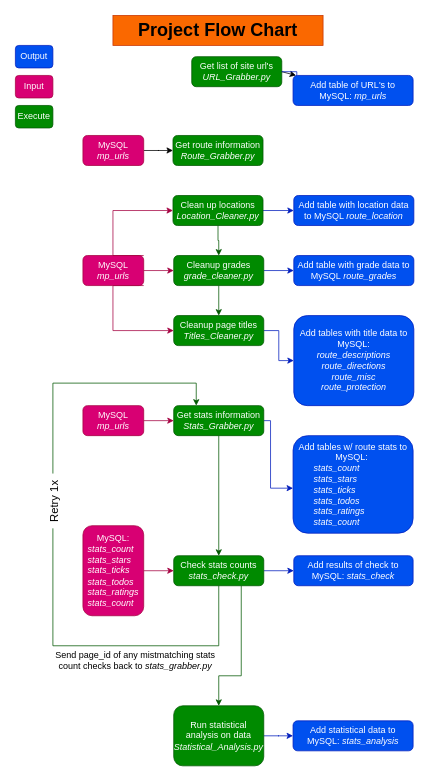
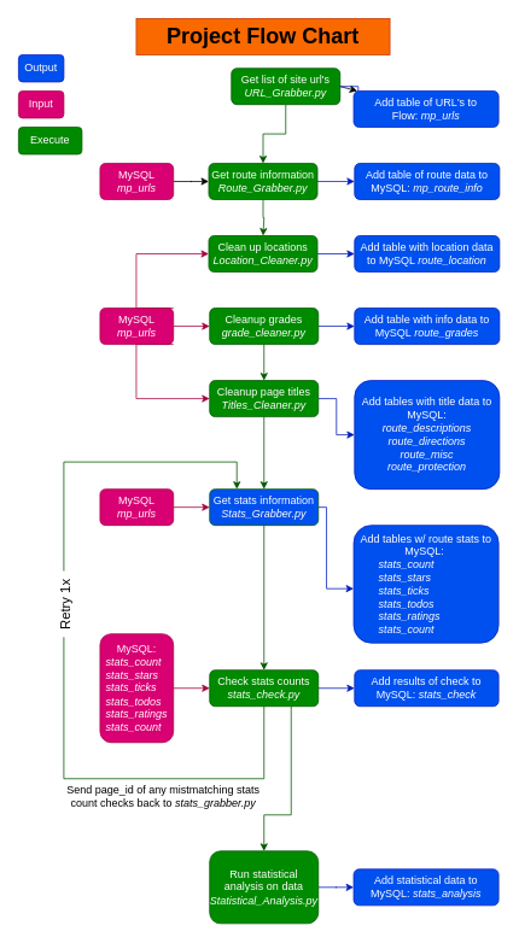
  <mxCell id="0" />
  <mxCell id="1" parent="0" />
+ <mxCell id="2" value="" style="edgeStyle=orthogonalEdgeStyle;rounded=0;orthogonalLoop=1;jettySize=auto;html=1;fillColor=#008a00;strokeColor=#005700;" edge="1" parent="1" source="3" target="13"><mxGeometry relative="1" as="geometry" /></mxCell>
  <mxCell id="3" value="Get list of site url's&lt;br&gt;&lt;i&gt;URL_Grabber.py&lt;/i&gt;" style="rounded=1;whiteSpace=wrap;html=1;fontSize=12;glass=0;strokeWidth=1;shadow=0;strokeColor=#005700;fillColor=#008a00;fontColor=#ffffff;" vertex="1" parent="1"><mxGeometry x="255" y="75" width="120" height="40" as="geometry" /></mxCell>
  <mxCell id="4" value="" style="endArrow=classic;html=1;rounded=0;exitX=1;exitY=0.5;exitDx=0;exitDy=0;" edge="1" parent="1" source="3" target="20"><mxGeometry width="50" height="50" relative="1" as="geometry"><mxPoint x="400" y="145" as="sourcePoint" /><mxPoint x="380" y="120" as="targetPoint" /></mxGeometry></mxCell>
  <mxCell id="5" value="" style="edgeStyle=orthogonalEdgeStyle;rounded=0;orthogonalLoop=1;jettySize=auto;html=1;strokeColor=#001DBC;fillColor=#0050ef;" edge="1" parent="1" source="7" target="16"><mxGeometry relative="1" as="geometry"><Array as="points"><mxPoint x="360" y="560" /><mxPoint x="360" y="650" /></Array></mxGeometry></mxCell>
  <mxCell id="6" value="" style="edgeStyle=orthogonalEdgeStyle;rounded=0;orthogonalLoop=1;jettySize=auto;html=1;strokeColor=#005700;fillColor=#008a00;" edge="1" parent="1" source="7" target="18"><mxGeometry relative="1" as="geometry" /></mxCell>
- <mxCell id="7" value="Get stats information&lt;br&gt;&lt;i&gt;Stats_Grabber.py&lt;/i&gt;" style="rounded=1;whiteSpace=wrap;html=1;strokeColor=#005700;fillColor=#008a00;fontColor=#ffffff;" vertex="1" parent="1"><mxGeometry x="231" y="540" width="120" height="40" as="geometry" /></mxCell>
+ <mxCell id="7" value="Get stats information&lt;br&gt;&lt;i&gt;Stats_Grabber.py&lt;/i&gt;" style="rounded=1;whiteSpace=wrap;html=1;strokeColor=#005700;fillColor=#0050ef;fontColor=#ffffff;" vertex="1" parent="1"><mxGeometry x="231" y="540" width="120" height="40" as="geometry" /></mxCell>
  <mxCell id="8" value="" style="edgeStyle=orthogonalEdgeStyle;rounded=0;orthogonalLoop=1;jettySize=auto;html=1;" edge="1" parent="1" source="9" target="13"><mxGeometry relative="1" as="geometry" /></mxCell>
  <mxCell id="9" value="MySQL&lt;br&gt;&lt;i&gt;mp_urls&lt;/i&gt;" style="rounded=1;whiteSpace=wrap;html=1;fillColor=#d80073;strokeColor=#A50040;fontColor=#ffffff;" vertex="1" parent="1"><mxGeometry x="110" y="180" width="81" height="40" as="geometry" /></mxCell>
+ <mxCell id="10" value="Add table of route data to MySQL:&amp;nbsp;&lt;i&gt;mp_route_info&lt;/i&gt;" style="whiteSpace=wrap;html=1;rounded=1;fillColor=#0050ef;fontColor=#ffffff;strokeColor=#001DBC;" vertex="1" parent="1"><mxGeometry x="391" y="180" width="160" height="40" as="geometry" /></mxCell>
+ <mxCell id="11" value="" style="edgeStyle=orthogonalEdgeStyle;rounded=0;orthogonalLoop=1;jettySize=auto;html=1;strokeColor=#005700;entryX=0.5;entryY=0;entryDx=0;entryDy=0;exitX=0.5;exitY=1;exitDx=0;exitDy=0;fillColor=#008a00;" edge="1" parent="1" source="13" target="27"><mxGeometry relative="1" as="geometry"><Array as="points"><mxPoint x="290" y="240" /><mxPoint x="291" y="240" /></Array></mxGeometry></mxCell>
+ <mxCell id="12" value="" style="edgeStyle=orthogonalEdgeStyle;rounded=0;orthogonalLoop=1;jettySize=auto;html=1;fillColor=#0050ef;strokeColor=#001DBC;" edge="1" parent="1" source="13" target="10"><mxGeometry relative="1" as="geometry" /></mxCell>
  <mxCell id="13" value="Get route information&lt;br&gt;&lt;i&gt;Route_Grabber.py&lt;/i&gt;" style="rounded=1;whiteSpace=wrap;html=1;strokeColor=#005700;fillColor=#008a00;fontColor=#ffffff;" vertex="1" parent="1"><mxGeometry x="230" y="180" width="120" height="40" as="geometry" /></mxCell>
  <mxCell id="14" value="" style="edgeStyle=orthogonalEdgeStyle;rounded=0;orthogonalLoop=1;jettySize=auto;html=1;strokeColor=#A50040;fillColor=#d80073;" edge="1" parent="1" source="15" target="7"><mxGeometry relative="1" as="geometry" /></mxCell>
  <mxCell id="15" value="MySQL&lt;br&gt;&lt;i&gt;mp_urls&lt;/i&gt;" style="rounded=1;whiteSpace=wrap;html=1;fillColor=#d80073;strokeColor=#A50040;fontColor=#ffffff;" vertex="1" parent="1"><mxGeometry x="110" y="540" width="81" height="40" as="geometry" /></mxCell>
  <mxCell id="16" value="Add tables w/ route stats to MySQL:&amp;nbsp;&lt;br&gt;&lt;div style=&quot;text-align: left;&quot;&gt;&lt;i style=&quot;background-color: initial;&quot;&gt;&lt;span style=&quot;white-space: pre;&quot;&gt;&#09;&lt;/span&gt;stats_count&lt;/i&gt;&lt;/div&gt;&lt;i&gt;&lt;div style=&quot;text-align: left;&quot;&gt;&lt;i style=&quot;background-color: initial;&quot;&gt;&lt;span style=&quot;white-space: pre;&quot;&gt;&#09;&lt;/span&gt;stats_stars&lt;/i&gt;&lt;/div&gt;&lt;span style=&quot;white-space: pre;&quot;&gt;&lt;div style=&quot;text-align: left;&quot;&gt;&lt;i style=&quot;background-color: initial; white-space: normal;&quot;&gt;&lt;span style=&quot;white-space: pre;&quot;&gt;&#09;&lt;/span&gt;stats_ticks&lt;/i&gt;&lt;/div&gt;&lt;/span&gt;&lt;span style=&quot;white-space: pre;&quot;&gt;&lt;div style=&quot;text-align: left;&quot;&gt;&lt;i style=&quot;background-color: initial; white-space: normal;&quot;&gt;&lt;span style=&quot;white-space: pre;&quot;&gt;&#09;&lt;/span&gt;stats_todos&lt;/i&gt;&lt;/div&gt;&lt;/span&gt;&lt;span style=&quot;white-space: pre;&quot;&gt;&lt;div style=&quot;text-align: left;&quot;&gt;&lt;i style=&quot;background-color: initial; white-space: normal;&quot;&gt;&lt;span style=&quot;white-space: pre;&quot;&gt;&#09;&lt;/span&gt;stats_ratings&lt;/i&gt;&lt;/div&gt;&lt;/span&gt;&lt;span style=&quot;white-space: pre;&quot;&gt;&lt;div style=&quot;text-align: left;&quot;&gt;&lt;i style=&quot;background-color: initial; white-space: normal;&quot;&gt;&lt;span style=&quot;white-space: pre;&quot;&gt;&#09;&lt;/span&gt;stats_count&lt;/i&gt;&lt;/div&gt;&lt;/span&gt;&lt;/i&gt;" style="whiteSpace=wrap;html=1;rounded=1;align=center;fillColor=#0050ef;fontColor=#ffffff;strokeColor=#001DBC;" vertex="1" parent="1"><mxGeometry x="390" y="580" width="160" height="130" as="geometry" /></mxCell>
  <mxCell id="17" value="" style="edgeStyle=orthogonalEdgeStyle;rounded=0;orthogonalLoop=1;jettySize=auto;html=1;strokeColor=#001DBC;fillColor=#0050ef;" edge="1" parent="1" source="18" target="21"><mxGeometry relative="1" as="geometry" /></mxCell>
  <mxCell id="18" value="Check stats counts&lt;br&gt;&lt;i&gt;stats_check.py&lt;/i&gt;" style="whiteSpace=wrap;html=1;rounded=1;strokeColor=#005700;fillColor=#008a00;fontColor=#ffffff;" vertex="1" parent="1"><mxGeometry x="231" y="740" width="120" height="40" as="geometry" /></mxCell>
  <mxCell id="19" value="" style="edgeStyle=orthogonalEdgeStyle;rounded=0;orthogonalLoop=1;jettySize=auto;html=1;strokeColor=#001DBC;fillColor=#0050ef;" edge="1" parent="1" source="3" target="20"><mxGeometry relative="1" as="geometry"><mxPoint x="340" y="120" as="sourcePoint" /><mxPoint x="660" y="200" as="targetPoint" /></mxGeometry></mxCell>
- <mxCell id="20" value="Add table of URL's to MySQL:&amp;nbsp;&lt;i&gt;mp_urls&lt;/i&gt;" style="rounded=1;whiteSpace=wrap;html=1;fillColor=#0050ef;fontColor=#ffffff;strokeColor=#001DBC;" vertex="1" parent="1"><mxGeometry x="390" y="100" width="160" height="40" as="geometry" /></mxCell>
+ <mxCell id="20" value="Add table of URL's to Flow:&amp;nbsp;&lt;i&gt;mp_urls&lt;/i&gt;" style="rounded=1;whiteSpace=wrap;html=1;fillColor=#0050ef;fontColor=#ffffff;strokeColor=#001DBC;" vertex="1" parent="1"><mxGeometry x="390" y="100" width="160" height="40" as="geometry" /></mxCell>
  <mxCell id="21" value="Add results of check to MySQL: &lt;i&gt;stats_check&lt;/i&gt;" style="whiteSpace=wrap;html=1;rounded=1;fillColor=#0050ef;fontColor=#ffffff;strokeColor=#001DBC;" vertex="1" parent="1"><mxGeometry x="391" y="740" width="159" height="40" as="geometry" /></mxCell>
  <mxCell id="22" value="" style="edgeStyle=orthogonalEdgeStyle;rounded=0;orthogonalLoop=1;jettySize=auto;html=1;strokeColor=#A50040;fillColor=#d80073;" edge="1" parent="1" source="23" target="18"><mxGeometry relative="1" as="geometry" /></mxCell>
  <mxCell id="23" value="&amp;nbsp;MySQL:&amp;nbsp;&lt;br&gt;&lt;div style=&quot;text-align: left;&quot;&gt;&lt;i style=&quot;background-color: initial;&quot;&gt;stats_count&lt;/i&gt;&lt;/div&gt;&lt;i&gt;&lt;div style=&quot;text-align: left;&quot;&gt;&lt;i style=&quot;background-color: initial;&quot;&gt;stats_stars&lt;/i&gt;&lt;/div&gt;&lt;span style=&quot;white-space: pre;&quot;&gt;&lt;div style=&quot;text-align: left;&quot;&gt;&lt;i style=&quot;background-color: initial; white-space: normal;&quot;&gt;stats_ticks&lt;/i&gt;&lt;/div&gt;&lt;/span&gt;&lt;span style=&quot;white-space: pre;&quot;&gt;&lt;div style=&quot;text-align: left;&quot;&gt;&lt;i style=&quot;background-color: initial; white-space: normal;&quot;&gt;stats_todos&lt;/i&gt;&lt;/div&gt;&lt;/span&gt;&lt;span style=&quot;white-space: pre;&quot;&gt;&lt;div style=&quot;text-align: left;&quot;&gt;&lt;i style=&quot;background-color: initial; white-space: normal;&quot;&gt;stats_ratings&lt;/i&gt;&lt;/div&gt;&lt;/span&gt;&lt;span style=&quot;white-space: pre;&quot;&gt;&lt;div style=&quot;text-align: left;&quot;&gt;&lt;i style=&quot;background-color: initial; white-space: normal;&quot;&gt;stats_count&lt;/i&gt;&lt;/div&gt;&lt;/span&gt;&lt;/i&gt;" style="whiteSpace=wrap;html=1;rounded=1;align=center;fillColor=#d80073;strokeColor=#A50040;fontColor=#ffffff;" vertex="1" parent="1"><mxGeometry x="110" y="700" width="81" height="120" as="geometry" /></mxCell>
  <mxCell id="24" value="Send page_id of any mistmatching stats count checks back to &lt;i&gt;stats_grabber.py&lt;br&gt;&lt;/i&gt;" style="text;html=1;strokeColor=none;fillColor=none;align=center;verticalAlign=middle;whiteSpace=wrap;rounded=0;rotation=0;" vertex="1" parent="1"><mxGeometry x="70" y="860" width="220" height="40" as="geometry" /></mxCell>
  <mxCell id="25" value="" style="edgeStyle=orthogonalEdgeStyle;rounded=0;orthogonalLoop=1;jettySize=auto;html=1;strokeColor=#001DBC;fillColor=#0050ef;" edge="1" parent="1" source="27" target="30"><mxGeometry relative="1" as="geometry" /></mxCell>
- <mxCell id="26" value="" style="edgeStyle=orthogonalEdgeStyle;rounded=0;orthogonalLoop=1;jettySize=auto;html=1;fillColor=#008a00;strokeColor=#005700;" edge="1" parent="1" source="27" target="33"><mxGeometry relative="1" as="geometry" /></mxCell>
  <mxCell id="27" value="Clean up locations&lt;br&gt;&lt;i&gt;Location_Cleaner.py&lt;/i&gt;" style="whiteSpace=wrap;html=1;rounded=1;strokeColor=#005700;fillColor=#008a00;fontColor=#ffffff;" vertex="1" parent="1"><mxGeometry x="230" y="260" width="120" height="40" as="geometry" /></mxCell>
  <mxCell id="28" value="" style="endArrow=classic;html=1;rounded=0;exitX=0.5;exitY=1;exitDx=0;exitDy=0;entryX=0.25;entryY=0;entryDx=0;entryDy=0;edgeStyle=orthogonalEdgeStyle;strokeColor=#005700;fillColor=#008a00;" edge="1" parent="1" source="18" target="7"><mxGeometry relative="1" as="geometry"><mxPoint x="90" y="870" as="sourcePoint" /><mxPoint x="90" y="700" as="targetPoint" /><Array as="points"><mxPoint x="291" y="860" /><mxPoint x="70" y="860" /><mxPoint x="70" y="510" /><mxPoint x="261" y="510" /></Array></mxGeometry></mxCell>
  <mxCell id="29" value="&lt;font style=&quot;font-size: 15px;&quot;&gt;&amp;nbsp; Retry 1x&amp;nbsp;&amp;nbsp;&lt;/font&gt;" style="edgeLabel;html=1;align=center;verticalAlign=middle;resizable=0;points=[];rotation=-90;" connectable="0" vertex="1" parent="28"><mxGeometry x="-0.024" relative="1" as="geometry"><mxPoint y="-66" as="offset" /></mxGeometry></mxCell>
  <mxCell id="30" value="Add table with location data to MySQL &lt;i&gt;route_location&lt;/i&gt;" style="whiteSpace=wrap;html=1;strokeColor=#001DBC;rounded=1;fillColor=#0050ef;fontColor=#ffffff;" vertex="1" parent="1"><mxGeometry x="391" y="260" width="160" height="40" as="geometry" /></mxCell>
  <mxCell id="31" value="" style="edgeStyle=orthogonalEdgeStyle;rounded=0;orthogonalLoop=1;jettySize=auto;html=1;strokeColor=#001DBC;fillColor=#0050ef;" edge="1" parent="1" source="33" target="34"><mxGeometry relative="1" as="geometry" /></mxCell>
  <mxCell id="32" value="" style="edgeStyle=orthogonalEdgeStyle;rounded=0;orthogonalLoop=1;jettySize=auto;html=1;fillColor=#008a00;strokeColor=#005700;" edge="1" parent="1" source="33" target="37"><mxGeometry relative="1" as="geometry" /></mxCell>
  <mxCell id="33" value="Cleanup grades&lt;br&gt;&lt;i&gt;grade_cleaner.py&lt;/i&gt;" style="rounded=1;whiteSpace=wrap;html=1;strokeColor=#005700;fillColor=#008a00;fontColor=#ffffff;" vertex="1" parent="1"><mxGeometry x="231" y="340" width="120" height="40" as="geometry" /></mxCell>
- <mxCell id="34" value="Add table with grade data to MySQL&amp;nbsp;&lt;i style=&quot;--tw-translate-x: 0; --tw-translate-y: 0; --tw-rotate: 0; --tw-skew-x: 0; --tw-skew-y: 0; --tw-scale-x: 1; --tw-scale-y: 1; --tw-pan-x: ; --tw-pan-y: ; --tw-pinch-zoom: ; --tw-scroll-snap-strictness: proximity; --tw-ordinal: ; --tw-slashed-zero: ; --tw-numeric-figure: ; --tw-numeric-spacing: ; --tw-numeric-fraction: ; --tw-ring-inset: ; --tw-ring-offset-width: 0px; --tw-ring-offset-color: #fff; --tw-ring-color: rgb(59 130 246 / .5); --tw-ring-offset-shadow: 0 0 #0000; --tw-ring-shadow: 0 0 #0000; --tw-shadow: 0 0 #0000; --tw-shadow-colored: 0 0 #0000; --tw-blur: ; --tw-brightness: ; --tw-contrast: ; --tw-grayscale: ; --tw-hue-rotate: ; --tw-invert: ; --tw-saturate: ; --tw-sepia: ; --tw-drop-shadow: ; --tw-backdrop-blur: ; --tw-backdrop-brightness: ; --tw-backdrop-contrast: ; --tw-backdrop-grayscale: ; --tw-backdrop-hue-rotate: ; --tw-backdrop-invert: ; --tw-backdrop-opacity: ; --tw-backdrop-saturate: ; --tw-backdrop-sepia: ; border-color: var(--border-color);&quot;&gt;route_grades&lt;/i&gt;" style="whiteSpace=wrap;html=1;rounded=1;fillColor=#0050ef;strokeColor=#001DBC;fontColor=#ffffff;" vertex="1" parent="1"><mxGeometry x="391" y="340" width="160" height="40" as="geometry" /></mxCell>
+ <mxCell id="34" value="Add table with info data to MySQL&amp;nbsp;&lt;i style=&quot;--tw-translate-x: 0; --tw-translate-y: 0; --tw-rotate: 0; --tw-skew-x: 0; --tw-skew-y: 0; --tw-scale-x: 1; --tw-scale-y: 1; --tw-pan-x: ; --tw-pan-y: ; --tw-pinch-zoom: ; --tw-scroll-snap-strictness: proximity; --tw-ordinal: ; --tw-slashed-zero: ; --tw-numeric-figure: ; --tw-numeric-spacing: ; --tw-numeric-fraction: ; --tw-ring-inset: ; --tw-ring-offset-width: 0px; --tw-ring-offset-color: #fff; --tw-ring-color: rgb(59 130 246 / .5); --tw-ring-offset-shadow: 0 0 #0000; --tw-ring-shadow: 0 0 #0000; --tw-shadow: 0 0 #0000; --tw-shadow-colored: 0 0 #0000; --tw-blur: ; --tw-brightness: ; --tw-contrast: ; --tw-grayscale: ; --tw-hue-rotate: ; --tw-invert: ; --tw-saturate: ; --tw-sepia: ; --tw-drop-shadow: ; --tw-backdrop-blur: ; --tw-backdrop-brightness: ; --tw-backdrop-contrast: ; --tw-backdrop-grayscale: ; --tw-backdrop-hue-rotate: ; --tw-backdrop-invert: ; --tw-backdrop-opacity: ; --tw-backdrop-saturate: ; --tw-backdrop-sepia: ; border-color: var(--border-color);&quot;&gt;route_grades&lt;/i&gt;" style="whiteSpace=wrap;html=1;rounded=1;fillColor=#0050ef;strokeColor=#001DBC;fontColor=#ffffff;" vertex="1" parent="1"><mxGeometry x="391" y="340" width="160" height="40" as="geometry" /></mxCell>
  <mxCell id="35" value="" style="edgeStyle=orthogonalEdgeStyle;rounded=0;orthogonalLoop=1;jettySize=auto;html=1;strokeColor=#001DBC;fillColor=#0050ef;" edge="1" parent="1" source="37" target="38"><mxGeometry relative="1" as="geometry" /></mxCell>
+ <mxCell id="36" value="" style="edgeStyle=orthogonalEdgeStyle;rounded=0;orthogonalLoop=1;jettySize=auto;html=1;fillColor=#008a00;strokeColor=#005700;" edge="1" parent="1" source="37" target="7"><mxGeometry relative="1" as="geometry" /></mxCell>
  <mxCell id="37" value="Cleanup page titles&lt;br&gt;&lt;i&gt;Titles_Cleaner.py&lt;/i&gt;" style="rounded=1;whiteSpace=wrap;html=1;strokeColor=#005700;fillColor=#008a00;fontColor=#ffffff;" vertex="1" parent="1"><mxGeometry x="231" y="420" width="120" height="40" as="geometry" /></mxCell>
  <mxCell id="38" value="Add tables with title data to MySQL:&lt;br&gt;&lt;i style=&quot;--tw-translate-x: 0; --tw-translate-y: 0; --tw-rotate: 0; --tw-skew-x: 0; --tw-skew-y: 0; --tw-scale-x: 1; --tw-scale-y: 1; --tw-pan-x: ; --tw-pan-y: ; --tw-pinch-zoom: ; --tw-scroll-snap-strictness: proximity; --tw-ordinal: ; --tw-slashed-zero: ; --tw-numeric-figure: ; --tw-numeric-spacing: ; --tw-numeric-fraction: ; --tw-ring-inset: ; --tw-ring-offset-width: 0px; --tw-ring-offset-color: #fff; --tw-ring-color: rgb(59 130 246 / .5); --tw-ring-offset-shadow: 0 0 #0000; --tw-ring-shadow: 0 0 #0000; --tw-shadow: 0 0 #0000; --tw-shadow-colored: 0 0 #0000; --tw-blur: ; --tw-brightness: ; --tw-contrast: ; --tw-grayscale: ; --tw-hue-rotate: ; --tw-invert: ; --tw-saturate: ; --tw-sepia: ; --tw-drop-shadow: ; --tw-backdrop-blur: ; --tw-backdrop-brightness: ; --tw-backdrop-contrast: ; --tw-backdrop-grayscale: ; --tw-backdrop-hue-rotate: ; --tw-backdrop-invert: ; --tw-backdrop-opacity: ; --tw-backdrop-saturate: ; --tw-backdrop-sepia: ; border-color: var(--border-color);&quot;&gt;route_descriptions&lt;br&gt;route_directions&lt;br&gt;route_misc&lt;br&gt;route_protection&lt;br&gt;&lt;/i&gt;" style="whiteSpace=wrap;html=1;rounded=1;fillColor=#0050ef;strokeColor=#001DBC;fontColor=#ffffff;" vertex="1" parent="1"><mxGeometry x="391" y="420" width="160" height="120" as="geometry" /></mxCell>
  <mxCell id="39" value="" style="edgeStyle=orthogonalEdgeStyle;rounded=0;orthogonalLoop=1;jettySize=auto;html=1;entryX=0;entryY=0.5;entryDx=0;entryDy=0;strokeColor=#A50040;fillColor=#d80073;" edge="1" parent="1" source="40" target="33"><mxGeometry relative="1" as="geometry"><Array as="points"><mxPoint x="191" y="360" /><mxPoint x="191" y="360" /></Array></mxGeometry></mxCell>
  <mxCell id="40" value="MySQL&lt;br&gt;&lt;i&gt;mp_urls&lt;/i&gt;" style="rounded=1;whiteSpace=wrap;html=1;fillColor=#d80073;strokeColor=#A50040;fontColor=#ffffff;" vertex="1" parent="1"><mxGeometry x="110" y="340" width="81" height="40" as="geometry" /></mxCell>
  <mxCell id="41" value="" style="endArrow=classic;html=1;rounded=0;exitX=1;exitY=0;exitDx=0;exitDy=0;edgeStyle=orthogonalEdgeStyle;entryX=0;entryY=0.5;entryDx=0;entryDy=0;strokeColor=#A50040;fillColor=#d80073;" edge="1" parent="1" source="40" target="27"><mxGeometry width="50" height="50" relative="1" as="geometry"><mxPoint x="141" y="270" as="sourcePoint" /><mxPoint x="191" y="220" as="targetPoint" /><Array as="points"><mxPoint x="150" y="340" /><mxPoint x="150" y="280" /></Array></mxGeometry></mxCell>
  <mxCell id="42" value="" style="endArrow=classic;html=1;rounded=0;edgeStyle=orthogonalEdgeStyle;entryX=0;entryY=0.5;entryDx=0;entryDy=0;exitX=1;exitY=1;exitDx=0;exitDy=0;strokeColor=#A50040;fillColor=#d80073;" edge="1" parent="1" source="40" target="37"><mxGeometry width="50" height="50" relative="1" as="geometry"><mxPoint x="141" y="270" as="sourcePoint" /><mxPoint x="191" y="220" as="targetPoint" /><Array as="points"><mxPoint x="150" y="380" /><mxPoint x="150" y="440" /></Array></mxGeometry></mxCell>
  <mxCell id="43" value="" style="edgeStyle=orthogonalEdgeStyle;rounded=0;orthogonalLoop=1;jettySize=auto;html=1;fillColor=#0050ef;strokeColor=#001DBC;" edge="1" parent="1" source="44" target="45"><mxGeometry relative="1" as="geometry" /></mxCell>
  <mxCell id="44" value="Run statistical analysis on data &lt;i&gt;Statistical_Analysis.py&lt;/i&gt;" style="whiteSpace=wrap;html=1;strokeColor=#005700;rounded=1;fillColor=#008a00;fontColor=#ffffff;" vertex="1" parent="1"><mxGeometry x="231" y="940" width="120" height="80" as="geometry" /></mxCell>
  <mxCell id="45" value="Add statistical data to MySQL: &lt;i&gt;stats_analysis&lt;/i&gt;" style="whiteSpace=wrap;html=1;fillColor=#0050ef;strokeColor=#001DBC;fontColor=#ffffff;rounded=1;" vertex="1" parent="1"><mxGeometry x="390" y="960" width="160" height="40" as="geometry" /></mxCell>
- <mxCell id="46" value="Execute" style="rounded=1;whiteSpace=wrap;html=1;fillColor=#008a00;fontColor=#ffffff;strokeColor=#005700;" vertex="1" parent="1"><mxGeometry y="140" width="50" height="30" as="geometry" x="20" /></mxCell>
+ <mxCell id="46" value="Execute" style="rounded=1;whiteSpace=wrap;html=1;fillColor=#008a00;fontColor=#ffffff;strokeColor=#005700;" vertex="1" parent="1"><mxGeometry x="20" y="140" width="70" height="30" as="geometry" /></mxCell>
  <mxCell id="47" value="Input" style="rounded=1;whiteSpace=wrap;html=1;fillColor=#d80073;fontColor=#ffffff;strokeColor=#A50040;" vertex="1" parent="1"><mxGeometry y="100" width="50" height="30" as="geometry" x="20" /></mxCell>
  <mxCell id="48" value="Output" style="rounded=1;whiteSpace=wrap;html=1;fillColor=#0050ef;fontColor=#ffffff;strokeColor=#001DBC;" vertex="1" parent="1"><mxGeometry y="60" width="50" height="30" as="geometry" x="20" /></mxCell>
  <mxCell id="49" value="&lt;h1&gt;&lt;font style=&quot;font-size: 24px;&quot;&gt;Project Flow Chart&lt;/font&gt;&lt;/h1&gt;" style="text;html=1;fillColor=#fa6800;align=center;verticalAlign=middle;whiteSpace=wrap;rounded=0;strokeColor=#C73500;fontColor=#000000;" vertex="1" parent="1"><mxGeometry x="150" y="20" width="280" height="40" as="geometry" /></mxCell>
  <mxCell id="50" value="" style="endArrow=classic;html=1;rounded=0;exitX=0.75;exitY=1;exitDx=0;exitDy=0;entryX=0.5;entryY=0;entryDx=0;entryDy=0;edgeStyle=orthogonalEdgeStyle;fillColor=#008a00;strokeColor=#005700;" edge="1" parent="1" source="18" target="44"><mxGeometry width="50" height="50" relative="1" as="geometry"><mxPoint x="351" y="880" as="sourcePoint" /><mxPoint x="401" y="830" as="targetPoint" /><Array as="points"><mxPoint x="321" y="900" /><mxPoint x="291" y="900" /></Array></mxGeometry></mxCell>
